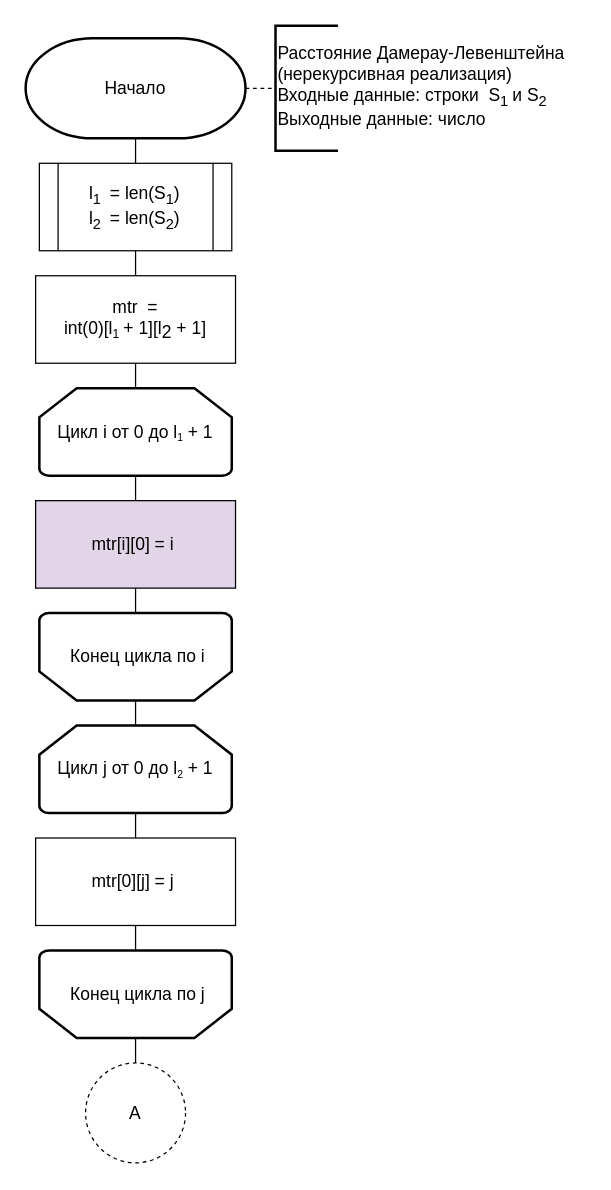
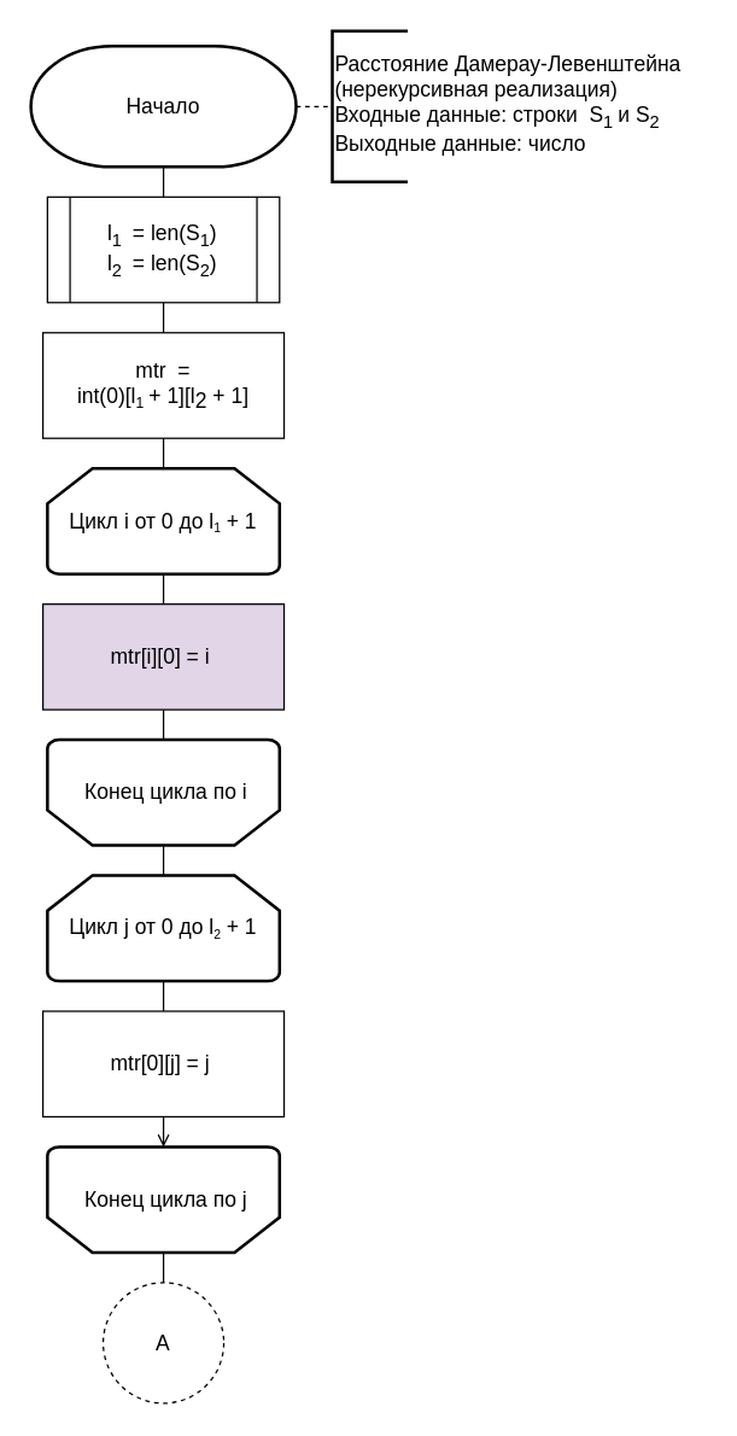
  <mxCell id="0" />
  <mxCell id="1" parent="0" />
  <mxCell id="2" value="&lt;font style=&quot;font-size: 14px;&quot;&gt;Начало&lt;/font&gt;" style="strokeWidth=2;html=1;shape=mxgraph.flowchart.terminator;whiteSpace=wrap;" parent="1" vertex="1"><mxGeometry x="20" y="30" width="176" height="80" as="geometry" /></mxCell>
  <mxCell id="3" value="&lt;font style=&quot;font-size: 14px;&quot;&gt;Расстояние Дамерау-Левенштейна&lt;br&gt;(нерекурсивная реализация)&amp;nbsp;&lt;br&gt;Входные данные: строки&amp;nbsp; S&lt;sub&gt;1&amp;nbsp;&lt;/sub&gt;и S&lt;sub&gt;2&amp;nbsp; &amp;nbsp; &amp;nbsp; &amp;nbsp; &amp;nbsp; &amp;nbsp; &amp;nbsp;&lt;/sub&gt;&amp;nbsp;&amp;nbsp;&lt;br&gt;Выходные данные: число&lt;sub&gt;&amp;nbsp; &amp;nbsp;&lt;/sub&gt;&amp;nbsp; &lt;sub&gt;&amp;nbsp;&amp;nbsp;&amp;nbsp;&amp;nbsp;&lt;/sub&gt;&lt;/font&gt;" style="strokeWidth=2;html=1;shape=mxgraph.flowchart.annotation_1;align=left;pointerEvents=1;" parent="1" vertex="1"><mxGeometry x="220" y="20" width="50" height="100" as="geometry" /></mxCell>
  <mxCell id="4" value="" style="endArrow=none;dashed=1;html=1;rounded=0;entryX=0;entryY=0.5;entryDx=0;entryDy=0;entryPerimeter=0;exitX=1;exitY=0.5;exitDx=0;exitDy=0;exitPerimeter=0;" parent="1" source="2" target="3" edge="1"><mxGeometry width="50" height="50" relative="1" as="geometry"><mxPoint x="84" y="210" as="sourcePoint" /><mxPoint x="134" y="160" as="targetPoint" /></mxGeometry></mxCell>
  <mxCell id="5" value="&lt;font style=&quot;font-size: 14px;&quot;&gt;l&lt;sub&gt;1&amp;nbsp;&lt;/sub&gt;&amp;nbsp;= len(S&lt;sub style=&quot;&quot;&gt;1&lt;/sub&gt;)&lt;br&gt;l&lt;sub&gt;2&amp;nbsp;&lt;/sub&gt;&amp;nbsp;= len(S&lt;sub&gt;2&lt;/sub&gt;)&lt;br&gt;&lt;/font&gt;" style="shape=process;whiteSpace=wrap;html=1;backgroundOutline=1;" parent="1" vertex="1"><mxGeometry x="31" y="130" width="154" height="70" as="geometry" /></mxCell>
  <mxCell id="6" value="" style="endArrow=none;html=1;rounded=0;entryX=0.5;entryY=1;entryDx=0;entryDy=0;entryPerimeter=0;exitX=0.5;exitY=0;exitDx=0;exitDy=0;" parent="1" source="5" target="2" edge="1"><mxGeometry width="50" height="50" relative="1" as="geometry"><mxPoint x="124" y="320" as="sourcePoint" /><mxPoint x="174" y="270" as="targetPoint" /></mxGeometry></mxCell>
  <mxCell id="7" value="&lt;font style=&quot;font-size: 14px;&quot;&gt;mtr&amp;nbsp; = &lt;br&gt;int(0)[l&lt;/font&gt;&lt;font style=&quot;&quot;&gt;&lt;span style=&quot;font-size: 11.667px;&quot;&gt;&lt;sub&gt;1&lt;/sub&gt;&amp;nbsp;&lt;/span&gt;&lt;span style=&quot;font-size: 14px;&quot;&gt;+ 1][l&lt;/span&gt;&lt;sub style=&quot;font-size: 14px;&quot;&gt;2&lt;/sub&gt;&lt;span style=&quot;font-size: 14px;&quot;&gt;&amp;nbsp;+ 1]&lt;/span&gt;&lt;/font&gt;" style="rounded=0;whiteSpace=wrap;html=1;" parent="1" vertex="1"><mxGeometry x="28" y="220" width="160" height="70" as="geometry" /></mxCell>
  <mxCell id="8" value="" style="endArrow=none;html=1;rounded=0;entryX=0.5;entryY=1;entryDx=0;entryDy=0;exitX=0.5;exitY=0;exitDx=0;exitDy=0;" parent="1" source="7" target="5" edge="1"><mxGeometry width="50" height="50" relative="1" as="geometry"><mxPoint x="124" y="430" as="sourcePoint" /><mxPoint x="174" y="380" as="targetPoint" /></mxGeometry></mxCell>
  <mxCell id="9" value="&lt;font style=&quot;font-size: 14px;&quot;&gt;Цикл i от 0 до l&lt;/font&gt;&lt;font size=&quot;1&quot; style=&quot;&quot;&gt;&lt;sub&gt;1&lt;/sub&gt;&lt;/font&gt;&lt;font style=&quot;&quot;&gt;&lt;span style=&quot;font-size: 14px;&quot;&gt;&amp;nbsp;+ 1&lt;/span&gt;&lt;/font&gt;" style="strokeWidth=2;html=1;shape=mxgraph.flowchart.loop_limit;whiteSpace=wrap;" parent="1" vertex="1"><mxGeometry x="31" y="310" width="154" height="70" as="geometry" /></mxCell>
  <mxCell id="10" value="" style="endArrow=none;html=1;rounded=0;entryX=0.5;entryY=1;entryDx=0;entryDy=0;exitX=0.5;exitY=0;exitDx=0;exitDy=0;exitPerimeter=0;" parent="1" source="9" target="7" edge="1"><mxGeometry width="50" height="50" relative="1" as="geometry"><mxPoint x="-96" y="420" as="sourcePoint" /><mxPoint x="-46" y="370" as="targetPoint" /></mxGeometry></mxCell>
  <mxCell id="11" value="&lt;span style=&quot;font-size: 14px;&quot;&gt;mtr[i][0] = i&amp;nbsp;&lt;/span&gt;" style="rounded=0;whiteSpace=wrap;html=1;fillColor=#e1d5e7;" parent="1" vertex="1"><mxGeometry x="28" y="400" width="160" height="70" as="geometry" /></mxCell>
  <mxCell id="12" value="" style="endArrow=none;html=1;rounded=0;entryX=0.5;entryY=1;entryDx=0;entryDy=0;entryPerimeter=0;exitX=0.5;exitY=0;exitDx=0;exitDy=0;" parent="1" source="11" target="9" edge="1"><mxGeometry width="50" height="50" relative="1" as="geometry"><mxPoint x="-96" y="420" as="sourcePoint" /><mxPoint x="-46" y="370" as="targetPoint" /></mxGeometry></mxCell>
  <mxCell id="13" value="&lt;font style=&quot;font-size: 14px;&quot;&gt;&amp;nbsp;Конец цикла по i&lt;/font&gt;" style="strokeWidth=2;html=1;shape=mxgraph.flowchart.loop_limit;whiteSpace=wrap;direction=west;" parent="1" vertex="1"><mxGeometry x="31" y="490" width="154" height="70" as="geometry" /></mxCell>
  <mxCell id="14" value="" style="endArrow=none;html=1;rounded=0;exitX=0.5;exitY=1;exitDx=0;exitDy=0;entryX=0.5;entryY=1;entryDx=0;entryDy=0;entryPerimeter=0;" parent="1" source="11" target="13" edge="1"><mxGeometry width="50" height="50" relative="1" as="geometry"><mxPoint x="-96" y="660" as="sourcePoint" /><mxPoint x="-46" y="610" as="targetPoint" /></mxGeometry></mxCell>
  <mxCell id="15" value="&lt;font style=&quot;font-size: 14px;&quot;&gt;Цикл j от 0 до l&lt;/font&gt;&lt;font style=&quot;&quot;&gt;&lt;sub style=&quot;font-size: 8.333px;&quot;&gt;2&lt;/sub&gt;&lt;/font&gt;&lt;font style=&quot;&quot;&gt;&lt;span style=&quot;font-size: 14px;&quot;&gt;&amp;nbsp;+ 1&lt;/span&gt;&lt;/font&gt;" style="strokeWidth=2;html=1;shape=mxgraph.flowchart.loop_limit;whiteSpace=wrap;" parent="1" vertex="1"><mxGeometry x="31" y="580" width="154" height="70" as="geometry" /></mxCell>
  <mxCell id="16" value="&lt;span style=&quot;font-size: 14px;&quot;&gt;mtr[0][j] = j&amp;nbsp;&lt;/span&gt;" style="rounded=0;whiteSpace=wrap;html=1;" parent="1" vertex="1"><mxGeometry x="28" y="670" width="160" height="70" as="geometry" /></mxCell>
  <mxCell id="17" value="" style="endArrow=none;html=1;rounded=0;entryX=0.5;entryY=1;entryDx=0;entryDy=0;entryPerimeter=0;exitX=0.5;exitY=0;exitDx=0;exitDy=0;" parent="1" source="16" target="15" edge="1"><mxGeometry width="50" height="50" relative="1" as="geometry"><mxPoint x="-96" y="690" as="sourcePoint" /><mxPoint x="-46" y="640" as="targetPoint" /></mxGeometry></mxCell>
  <mxCell id="18" value="&lt;font style=&quot;font-size: 14px;&quot;&gt;&amp;nbsp;Конец цикла по j&lt;/font&gt;" style="strokeWidth=2;html=1;shape=mxgraph.flowchart.loop_limit;whiteSpace=wrap;direction=west;" parent="1" vertex="1"><mxGeometry x="31" y="760" width="154" height="70" as="geometry" /></mxCell>
- <mxCell id="19" value="" style="endArrow=none;html=1;rounded=0;exitX=0.5;exitY=1;exitDx=0;exitDy=0;entryX=0.5;entryY=1;entryDx=0;entryDy=0;entryPerimeter=0;" parent="1" source="16" target="18" edge="1"><mxGeometry width="50" height="50" relative="1" as="geometry"><mxPoint x="-96" y="930" as="sourcePoint" /><mxPoint x="-46" y="880" as="targetPoint" /></mxGeometry></mxCell>
+ <mxCell id="19" value="" style="endArrow=open;html=1;rounded=0;exitX=0.5;exitY=1;exitDx=0;exitDy=0;entryX=0.5;entryY=1;entryDx=0;entryDy=0;entryPerimeter=0;" parent="1" source="16" target="18" edge="1"><mxGeometry width="50" height="50" relative="1" as="geometry"><mxPoint x="-96" y="930" as="sourcePoint" /><mxPoint x="-46" y="880" as="targetPoint" /></mxGeometry></mxCell>
  <mxCell id="20" value="&lt;font style=&quot;font-size: 14px;&quot;&gt;A&lt;/font&gt;" style="ellipse;whiteSpace=wrap;html=1;aspect=fixed;dashed=1;" parent="1" vertex="1"><mxGeometry x="68" y="850" width="80" height="80" as="geometry" /></mxCell>
  <mxCell id="21" value="" style="endArrow=none;html=1;rounded=0;entryX=0.5;entryY=0;entryDx=0;entryDy=0;entryPerimeter=0;" parent="1" source="20" target="18" edge="1"><mxGeometry width="50" height="50" relative="1" as="geometry"><mxPoint x="-96" y="1200" as="sourcePoint" /><mxPoint x="-46" y="1150" as="targetPoint" /></mxGeometry></mxCell>
  <mxCell id="22" value="" style="endArrow=none;html=1;rounded=0;exitX=0.5;exitY=0;exitDx=0;exitDy=0;exitPerimeter=0;" parent="1" source="13" target="15" edge="1"><mxGeometry width="50" height="50" relative="1" as="geometry"><mxPoint x="90" y="560" as="sourcePoint" /><mxPoint x="140" y="510" as="targetPoint" /></mxGeometry></mxCell>
